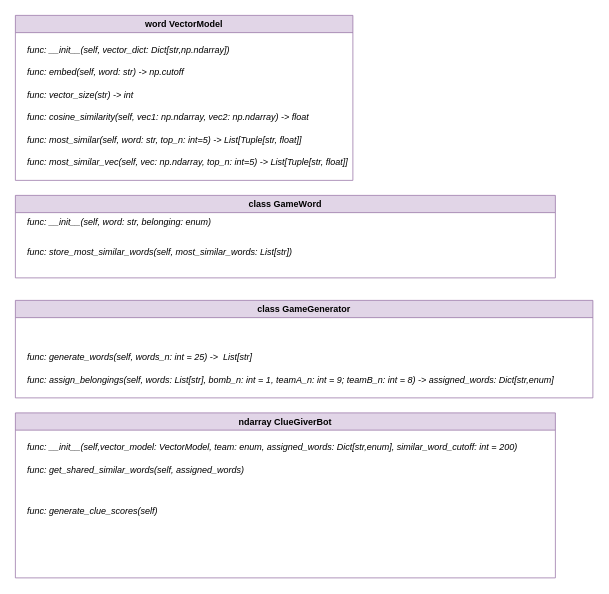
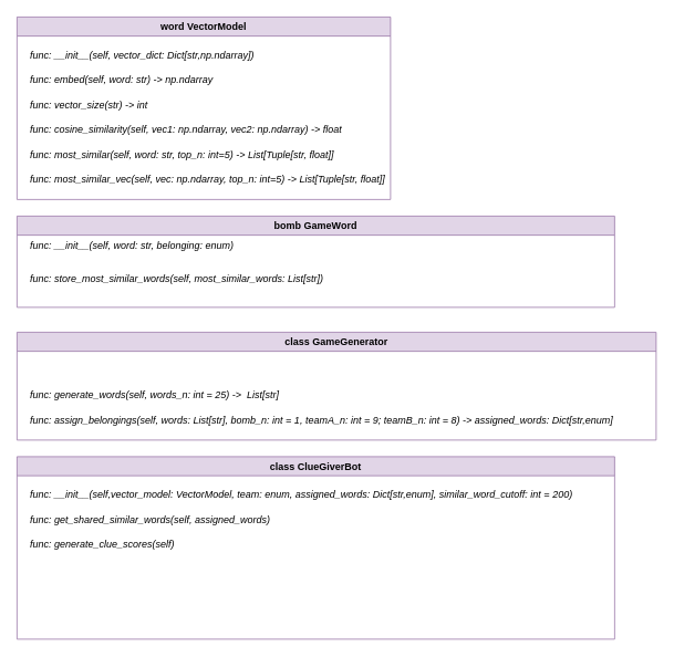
  <mxCell id="0" />
  <mxCell id="1" parent="0" />
  <mxCell id="2" value="word VectorModel" style="swimlane;startSize=23;fillColor=#e1d5e7;strokeColor=#9673a6;" vertex="1" parent="1"><mxGeometry x="20" y="20" width="450" height="220" as="geometry" /></mxCell>
  <mxCell id="3" value="func: __init__(self, vector_dict: Dict[str,np.ndarray])" style="text;strokeColor=none;fillColor=none;align=left;verticalAlign=middle;spacingLeft=4;spacingRight=4;overflow=hidden;points=[[0,0.5],[1,0.5]];portConstraint=eastwest;rotatable=0;fontStyle=2" vertex="1" parent="2"><mxGeometry x="10" y="30" width="290" height="30" as="geometry" /></mxCell>
- <mxCell id="4" value="func: embed(self, word: str) -&gt; np.cutoff" style="text;strokeColor=none;fillColor=none;align=left;verticalAlign=middle;spacingLeft=4;spacingRight=4;overflow=hidden;points=[[0,0.5],[1,0.5]];portConstraint=eastwest;rotatable=0;fontStyle=2" vertex="1" parent="2"><mxGeometry x="10" y="60" width="280" height="30" as="geometry" /></mxCell>
+ <mxCell id="4" value="func: embed(self, word: str) -&gt; np.ndarray" style="text;strokeColor=none;fillColor=none;align=left;verticalAlign=middle;spacingLeft=4;spacingRight=4;overflow=hidden;points=[[0,0.5],[1,0.5]];portConstraint=eastwest;rotatable=0;fontStyle=2" vertex="1" parent="2"><mxGeometry x="10" y="60" width="280" height="30" as="geometry" /></mxCell>
  <mxCell id="5" value="func: vector_size(str) -&gt; int" style="text;strokeColor=none;fillColor=none;align=left;verticalAlign=middle;spacingLeft=4;spacingRight=4;overflow=hidden;points=[[0,0.5],[1,0.5]];portConstraint=eastwest;rotatable=0;fontStyle=2" vertex="1" parent="2"><mxGeometry x="10" y="90" width="280" height="30" as="geometry" /></mxCell>
  <mxCell id="6" value="func: cosine_similarity(self, vec1: np.ndarray, vec2: np.ndarray) -&gt; float" style="text;strokeColor=none;fillColor=none;align=left;verticalAlign=middle;spacingLeft=4;spacingRight=4;overflow=hidden;points=[[0,0.5],[1,0.5]];portConstraint=eastwest;rotatable=0;fontStyle=2" vertex="1" parent="2"><mxGeometry x="10" y="120" width="410" height="30" as="geometry" /></mxCell>
  <mxCell id="7" value="func: most_similar(self, word: str, top_n: int=5) -&gt; List[Tuple[str, float]]" style="text;strokeColor=none;fillColor=none;align=left;verticalAlign=middle;spacingLeft=4;spacingRight=4;overflow=hidden;points=[[0,0.5],[1,0.5]];portConstraint=eastwest;rotatable=0;fontStyle=2" vertex="1" parent="2"><mxGeometry x="10" y="150" width="410" height="30" as="geometry" /></mxCell>
  <mxCell id="8" value="func: most_similar_vec(self, vec: np.ndarray, top_n: int=5) -&gt; List[Tuple[str, float]]" style="text;strokeColor=none;fillColor=none;align=left;verticalAlign=middle;spacingLeft=4;spacingRight=4;overflow=hidden;points=[[0,0.5],[1,0.5]];portConstraint=eastwest;rotatable=0;fontStyle=2" vertex="1" parent="2"><mxGeometry x="10" y="180" width="440" height="30" as="geometry" /></mxCell>
- <mxCell id="9" value="ndarray ClueGiverBot" style="swimlane;startSize=23;fillColor=#e1d5e7;strokeColor=#9673a6;" vertex="1" parent="1"><mxGeometry x="20" y="550" width="720" height="220" as="geometry" /></mxCell>
+ <mxCell id="9" value="class ClueGiverBot" style="swimlane;startSize=23;fillColor=#e1d5e7;strokeColor=#9673a6;" vertex="1" parent="1"><mxGeometry x="20" y="550" width="720" height="220" as="geometry" /></mxCell>
  <mxCell id="10" value="func: __init__(self,vector_model: VectorModel, team: enum, assigned_words: Dict[str,enum], similar_word_cutoff: int = 200)" style="text;strokeColor=none;fillColor=none;align=left;verticalAlign=middle;spacingLeft=4;spacingRight=4;overflow=hidden;points=[[0,0.5],[1,0.5]];portConstraint=eastwest;rotatable=0;fontStyle=2" vertex="1" parent="9"><mxGeometry x="10" y="30" width="700" height="30" as="geometry" /></mxCell>
  <mxCell id="11" value="func: get_shared_similar_words(self, assigned_words)  " style="text;strokeColor=none;fillColor=none;align=left;verticalAlign=middle;spacingLeft=4;spacingRight=4;overflow=hidden;points=[[0,0.5],[1,0.5]];portConstraint=eastwest;rotatable=0;fontStyle=2" vertex="1" parent="9"><mxGeometry x="10" y="60" width="660" height="30" as="geometry" /></mxCell>
- <mxCell id="12" value="func: generate_clue_scores(self)" style="text;strokeColor=none;fillColor=none;align=left;verticalAlign=middle;spacingLeft=4;spacingRight=4;overflow=hidden;points=[[0,0.5],[1,0.5]];portConstraint=eastwest;rotatable=0;fontStyle=2" vertex="1" parent="9"><mxGeometry x="10" y="115" width="660" height="30" as="geometry" /></mxCell>
+ <mxCell id="12" value="func: generate_clue_scores(self)" style="text;strokeColor=none;fillColor=none;align=left;verticalAlign=middle;spacingLeft=4;spacingRight=4;overflow=hidden;points=[[0,0.5],[1,0.5]];portConstraint=eastwest;rotatable=0;fontStyle=2" vertex="1" parent="9"><mxGeometry x="10" y="90" width="660" height="30" as="geometry" /></mxCell>
  <mxCell id="13" value="class GameGenerator" style="swimlane;startSize=23;fillColor=#e1d5e7;strokeColor=#9673a6;" vertex="1" parent="1"><mxGeometry x="20" y="400" width="770" height="130" as="geometry" /></mxCell>
  <mxCell id="14" value="func: generate_words(self, words_n: int = 25) -&gt;  List[str]" style="text;strokeColor=none;fillColor=none;align=left;verticalAlign=middle;spacingLeft=4;spacingRight=4;overflow=hidden;points=[[0,0.5],[1,0.5]];portConstraint=eastwest;rotatable=0;fontStyle=2" vertex="1" parent="13"><mxGeometry x="10" y="60" width="400" height="30" as="geometry" /></mxCell>
  <mxCell id="15" value="func: assign_belongings(self, words: List[str], bomb_n: int = 1, teamA_n: int = 9; teamB_n: int = 8) -&gt; assigned_words: Dict[str,enum] " style="text;strokeColor=none;fillColor=none;align=left;verticalAlign=middle;spacingLeft=4;spacingRight=4;overflow=hidden;points=[[0,0.5],[1,0.5]];portConstraint=eastwest;rotatable=0;fontStyle=2" vertex="1" parent="13"><mxGeometry x="10" y="90" width="730" height="30" as="geometry" /></mxCell>
- <mxCell id="16" value="class GameWord" style="swimlane;startSize=23;fillColor=#e1d5e7;strokeColor=#9673a6;" vertex="1" parent="1"><mxGeometry x="20" y="260" width="720" height="110" as="geometry" /></mxCell>
+ <mxCell id="16" value="bomb GameWord" style="swimlane;startSize=23;fillColor=#e1d5e7;strokeColor=#9673a6;" vertex="1" parent="1"><mxGeometry x="20" y="260" width="720" height="110" as="geometry" /></mxCell>
  <mxCell id="17" value="func: __init__(self, word: str, belonging: enum)" style="text;strokeColor=none;fillColor=none;align=left;verticalAlign=middle;spacingLeft=4;spacingRight=4;overflow=hidden;points=[[0,0.5],[1,0.5]];portConstraint=eastwest;rotatable=0;fontStyle=2" vertex="1" parent="16"><mxGeometry x="10" y="20" width="700" height="30" as="geometry" /></mxCell>
  <mxCell id="18" value="func: store_most_similar_words(self, most_similar_words: List[str])" style="text;strokeColor=none;fillColor=none;align=left;verticalAlign=middle;spacingLeft=4;spacingRight=4;overflow=hidden;points=[[0,0.5],[1,0.5]];portConstraint=eastwest;rotatable=0;fontStyle=2" vertex="1" parent="16"><mxGeometry x="10" y="60" width="660" height="30" as="geometry" /></mxCell>
